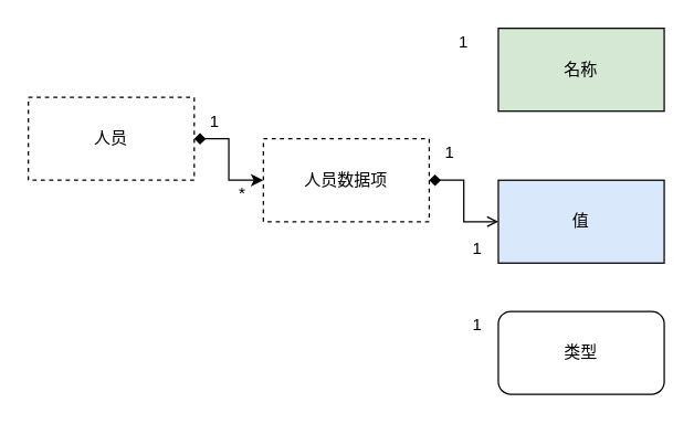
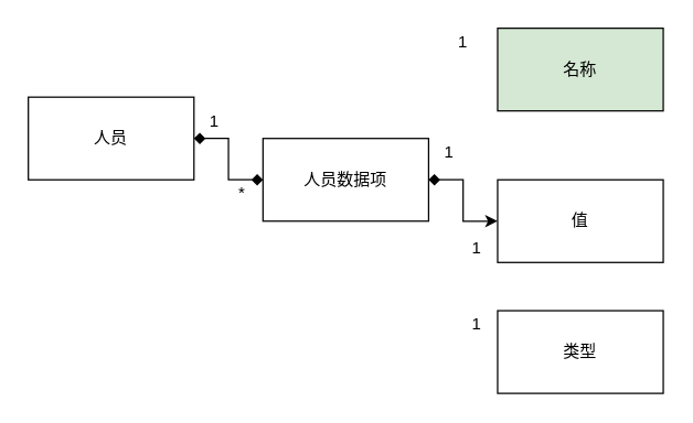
  <mxCell id="0" />
  <mxCell id="1" parent="0" />
- <mxCell id="2" value="人员" style="rounded=0;whiteSpace=wrap;html=1;dashed=1;" vertex="1" parent="1"><mxGeometry x="20" y="70" width="120" height="60" as="geometry" /></mxCell>
- <mxCell id="3" style="edgeStyle=orthogonalEdgeStyle;rounded=0;orthogonalLoop=1;jettySize=auto;html=1;entryX=0;entryY=0.5;entryDx=0;entryDy=0;startArrow=diamond;startFill=1;" edge="1" parent="1" source="2" target="4"><mxGeometry x="-160" y="15" as="geometry" /></mxCell>
- <mxCell id="4" value="人员数据项" style="rounded=0;whiteSpace=wrap;html=1;dashed=1;" vertex="1" parent="1"><mxGeometry x="190" y="100" width="120" height="60" as="geometry" /></mxCell>
+ <mxCell id="2" value="人员" style="rounded=0;whiteSpace=wrap;html=1;" vertex="1" parent="1"><mxGeometry x="20" y="70" width="120" height="60" as="geometry" /></mxCell>
+ <mxCell id="3" style="edgeStyle=orthogonalEdgeStyle;rounded=0;orthogonalLoop=1;jettySize=auto;html=1;entryX=0;entryY=0.5;entryDx=0;entryDy=0;startArrow=diamond;startFill=1;endArrow=diamond;" edge="1" parent="1" source="2" target="4"><mxGeometry x="-160" y="15" as="geometry" /></mxCell>
+ <mxCell id="4" value="人员数据项" style="rounded=0;whiteSpace=wrap;html=1;" vertex="1" parent="1"><mxGeometry x="190" y="100" width="120" height="60" as="geometry" /></mxCell>
  <mxCell id="5" value="名称" style="rounded=0;whiteSpace=wrap;html=1;fillColor=#d5e8d4;" vertex="1" parent="1"><mxGeometry x="360" y="20" width="120" height="60" as="geometry" /></mxCell>
- <mxCell id="6" value="值" style="rounded=0;whiteSpace=wrap;html=1;fillColor=#dae8fc;" vertex="1" parent="1"><mxGeometry x="360" y="130" width="120" height="60" as="geometry" /></mxCell>
- <mxCell id="7" style="edgeStyle=orthogonalEdgeStyle;rounded=0;orthogonalLoop=1;jettySize=auto;html=1;entryX=0;entryY=0.5;entryDx=0;entryDy=0;startArrow=diamond;startFill=1;endArrow=open;" edge="1" parent="1" source="4" target="6"><mxGeometry x="-160" y="15" as="geometry" /></mxCell>
+ <mxCell id="6" value="值" style="rounded=0;whiteSpace=wrap;html=1;" vertex="1" parent="1"><mxGeometry x="360" y="130" width="120" height="60" as="geometry" /></mxCell>
+ <mxCell id="7" style="edgeStyle=orthogonalEdgeStyle;rounded=0;orthogonalLoop=1;jettySize=auto;html=1;entryX=0;entryY=0.5;entryDx=0;entryDy=0;startArrow=diamond;startFill=1;" edge="1" parent="1" source="4" target="6"><mxGeometry x="-160" y="15" as="geometry" /></mxCell>
  <mxCell id="8" value="1" style="text;html=1;strokeColor=none;fillColor=none;align=center;verticalAlign=middle;whiteSpace=wrap;rounded=0;" vertex="1" parent="1"><mxGeometry x="310" y="100" width="30" height="20" as="geometry" /></mxCell>
  <mxCell id="9" value="1" style="text;html=1;strokeColor=none;fillColor=none;align=center;verticalAlign=middle;whiteSpace=wrap;rounded=0;" vertex="1" parent="1"><mxGeometry x="320" y="20" width="30" height="20" as="geometry" /></mxCell>
  <mxCell id="10" value="1" style="text;html=1;strokeColor=none;fillColor=none;align=center;verticalAlign=middle;whiteSpace=wrap;rounded=0;" vertex="1" parent="1"><mxGeometry x="330" y="170" width="30" height="20" as="geometry" /></mxCell>
  <mxCell id="11" value="1" style="text;html=1;strokeColor=none;fillColor=none;align=center;verticalAlign=middle;whiteSpace=wrap;rounded=0;" vertex="1" parent="1"><mxGeometry x="140" y="77.5" width="30" height="20" as="geometry" /></mxCell>
  <mxCell id="12" value="*" style="text;html=1;strokeColor=none;fillColor=none;align=center;verticalAlign=middle;whiteSpace=wrap;rounded=0;" vertex="1" parent="1"><mxGeometry x="160" y="130" width="30" height="20" as="geometry" /></mxCell>
- <mxCell id="13" value="类型" style="whiteSpace=wrap;html=1;rounded=1;" vertex="1" parent="1"><mxGeometry x="360" y="225" width="120" height="60" as="geometry" /></mxCell>
+ <mxCell id="13" value="类型" style="rounded=0;whiteSpace=wrap;html=1;" vertex="1" parent="1"><mxGeometry x="360" y="225" width="120" height="60" as="geometry" /></mxCell>
  <mxCell id="14" value="1" style="text;html=1;strokeColor=none;fillColor=none;align=center;verticalAlign=middle;whiteSpace=wrap;rounded=0;" vertex="1" parent="1"><mxGeometry x="330" y="225" width="30" height="20" as="geometry" /></mxCell>
